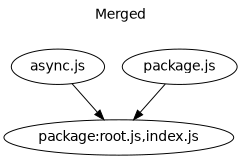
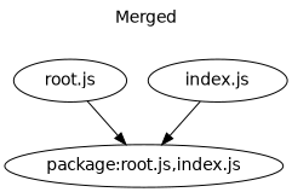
  digraph {
    fontname="DejaVu Sans"
    label=Merged
    labelloc=t
    node [fontname="DejaVu Sans"]
    edge [fontname="DejaVu Sans"]
    n1 [label="package:root.js,index.js"]
-   "async.js"
-   "index.js" [label="package.js"]
+   "async.js" [label="root.js"]
+   "index.js"
    "async.js" -> n1
    "index.js" -> n1
  }
